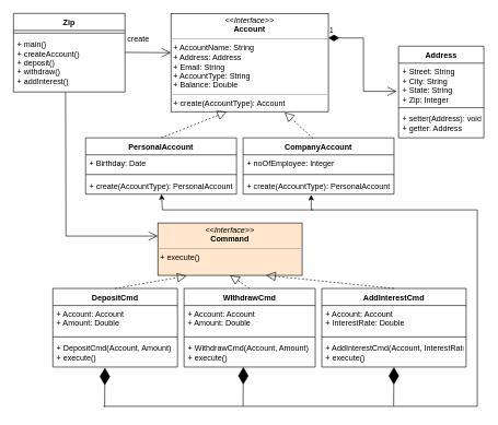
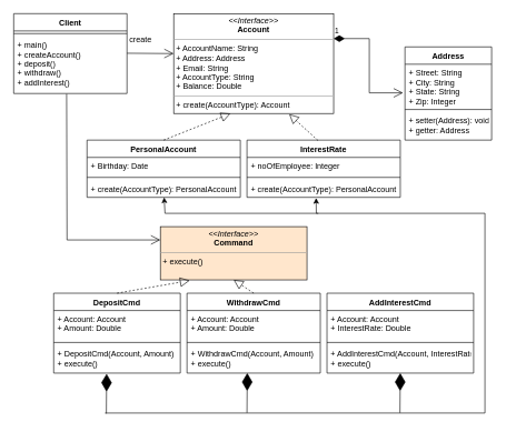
  <mxCell id="0" />
  <mxCell id="1" parent="0" />
  <mxCell id="2" value="&lt;p style=&quot;margin:0px;margin-top:4px;text-align:center;&quot;&gt;&lt;i&gt;&amp;lt;&amp;lt;Interface&amp;gt;&amp;gt;&lt;/i&gt;&lt;br&gt;&lt;b&gt;Account&lt;/b&gt;&lt;/p&gt;&lt;hr size=&quot;1&quot;&gt;&lt;p style=&quot;margin:0px;margin-left:4px;&quot;&gt;+ AccountName: String&lt;br&gt;+ Address: Address&lt;/p&gt;&lt;p style=&quot;margin:0px;margin-left:4px;&quot;&gt;+ Email: String&lt;/p&gt;&lt;p style=&quot;margin:0px;margin-left:4px;&quot;&gt;+ AccountType: String&lt;/p&gt;&lt;p style=&quot;margin:0px;margin-left:4px;&quot;&gt;+ Balance: Double&lt;/p&gt;&lt;hr size=&quot;1&quot;&gt;&lt;p style=&quot;margin:0px;margin-left:4px;&quot;&gt;+ create(AccountType): Account&lt;/p&gt;" style="verticalAlign=top;align=left;overflow=fill;fontSize=12;fontFamily=Helvetica;html=1;" parent="1" vertex="1"><mxGeometry x="260" y="20" width="240" height="150" as="geometry" /></mxCell>
  <mxCell id="3" value="PersonalAccount" style="swimlane;fontStyle=1;align=center;verticalAlign=top;childLayout=stackLayout;horizontal=1;startSize=26;horizontalStack=0;resizeParent=1;resizeParentMax=0;resizeLast=0;collapsible=1;marginBottom=0;" parent="1" vertex="1"><mxGeometry x="130" y="210" width="230" height="86" as="geometry" /></mxCell>
  <mxCell id="4" value="+ Birthday: Date" style="text;strokeColor=none;fillColor=none;align=left;verticalAlign=top;spacingLeft=4;spacingRight=4;overflow=hidden;rotatable=0;points=[[0,0.5],[1,0.5]];portConstraint=eastwest;" parent="3" vertex="1"><mxGeometry y="26" width="230" height="26" as="geometry" /></mxCell>
  <mxCell id="5" value="" style="line;strokeWidth=1;fillColor=none;align=left;verticalAlign=middle;spacingTop=-1;spacingLeft=3;spacingRight=3;rotatable=0;labelPosition=right;points=[];portConstraint=eastwest;" parent="3" vertex="1"><mxGeometry y="52" width="230" height="8" as="geometry" /></mxCell>
  <mxCell id="6" value="+ create(AccountType): PersonalAccount" style="text;strokeColor=none;fillColor=none;align=left;verticalAlign=top;spacingLeft=4;spacingRight=4;overflow=hidden;rotatable=0;points=[[0,0.5],[1,0.5]];portConstraint=eastwest;" parent="3" vertex="1"><mxGeometry y="60" width="230" height="26" as="geometry" /></mxCell>
- <mxCell id="7" value="CompanyAccount" style="swimlane;fontStyle=1;align=center;verticalAlign=top;childLayout=stackLayout;horizontal=1;startSize=26;horizontalStack=0;resizeParent=1;resizeParentMax=0;resizeLast=0;collapsible=1;marginBottom=0;" parent="1" vertex="1"><mxGeometry x="370" y="210" width="230" height="86" as="geometry" /></mxCell>
+ <mxCell id="7" value="InterestRate" style="swimlane;fontStyle=1;align=center;verticalAlign=top;childLayout=stackLayout;horizontal=1;startSize=26;horizontalStack=0;resizeParent=1;resizeParentMax=0;resizeLast=0;collapsible=1;marginBottom=0;" parent="1" vertex="1"><mxGeometry x="370" y="210" width="230" height="86" as="geometry" /></mxCell>
  <mxCell id="8" value="+ noOfEmployee: Integer" style="text;strokeColor=none;fillColor=none;align=left;verticalAlign=top;spacingLeft=4;spacingRight=4;overflow=hidden;rotatable=0;points=[[0,0.5],[1,0.5]];portConstraint=eastwest;" parent="7" vertex="1"><mxGeometry y="26" width="230" height="26" as="geometry" /></mxCell>
  <mxCell id="9" value="" style="line;strokeWidth=1;fillColor=none;align=left;verticalAlign=middle;spacingTop=-1;spacingLeft=3;spacingRight=3;rotatable=0;labelPosition=right;points=[];portConstraint=eastwest;" parent="7" vertex="1"><mxGeometry y="52" width="230" height="8" as="geometry" /></mxCell>
  <mxCell id="10" value="+ create(AccountType): PersonalAccount" style="text;strokeColor=none;fillColor=none;align=left;verticalAlign=top;spacingLeft=4;spacingRight=4;overflow=hidden;rotatable=0;points=[[0,0.5],[1,0.5]];portConstraint=eastwest;" parent="7" vertex="1"><mxGeometry y="60" width="230" height="26" as="geometry" /></mxCell>
  <mxCell id="11" value="Address" style="swimlane;fontStyle=1;align=center;verticalAlign=top;childLayout=stackLayout;horizontal=1;startSize=26;horizontalStack=0;resizeParent=1;resizeParentMax=0;resizeLast=0;collapsible=1;marginBottom=0;" parent="1" vertex="1"><mxGeometry x="607" y="70" width="130" height="140" as="geometry" /></mxCell>
  <mxCell id="12" value="+ Street: String&#10;+ City: String&#10;+ State: String&#10;+ Zip: Integer&#10; " style="text;strokeColor=none;fillColor=none;align=left;verticalAlign=top;spacingLeft=4;spacingRight=4;overflow=hidden;rotatable=0;points=[[0,0.5],[1,0.5]];portConstraint=eastwest;" parent="11" vertex="1"><mxGeometry y="26" width="130" height="64" as="geometry" /></mxCell>
  <mxCell id="13" value="" style="line;strokeWidth=1;fillColor=none;align=left;verticalAlign=middle;spacingTop=-1;spacingLeft=3;spacingRight=3;rotatable=0;labelPosition=right;points=[];portConstraint=eastwest;" parent="11" vertex="1"><mxGeometry y="90" width="130" height="8" as="geometry" /></mxCell>
  <mxCell id="14" value="+ setter(Address): void &#10;+ getter: Address" style="text;strokeColor=none;fillColor=none;align=left;verticalAlign=top;spacingLeft=4;spacingRight=4;overflow=hidden;rotatable=0;points=[[0,0.5],[1,0.5]];portConstraint=eastwest;" parent="11" vertex="1"><mxGeometry y="98" width="130" height="42" as="geometry" /></mxCell>
  <mxCell id="15" value="" style="endArrow=block;dashed=1;endFill=0;endSize=12;html=1;rounded=0;exitX=0.463;exitY=0.007;exitDx=0;exitDy=0;exitPerimeter=0;entryX=0.722;entryY=1.007;entryDx=0;entryDy=0;entryPerimeter=0;" parent="1" source="7" target="2" edge="1"><mxGeometry width="160" relative="1" as="geometry"><mxPoint x="830" y="240" as="sourcePoint" /><mxPoint x="990" y="240" as="targetPoint" /></mxGeometry></mxCell>
  <mxCell id="16" value="" style="endArrow=block;dashed=1;endFill=0;endSize=12;html=1;rounded=0;exitX=0.5;exitY=0;exitDx=0;exitDy=0;entryX=0.355;entryY=1.001;entryDx=0;entryDy=0;entryPerimeter=0;" parent="1" source="3" target="2" edge="1"><mxGeometry width="160" relative="1" as="geometry"><mxPoint x="450" y="240" as="sourcePoint" /><mxPoint x="610" y="240" as="targetPoint" /></mxGeometry></mxCell>
  <mxCell id="17" value="&lt;p style=&quot;margin:0px;margin-top:4px;text-align:center;&quot;&gt;&lt;i&gt;&amp;lt;&amp;lt;Interface&amp;gt;&amp;gt;&lt;/i&gt;&lt;br&gt;&lt;b&gt;Command&lt;/b&gt;&lt;/p&gt;&lt;hr size=&quot;1&quot;&gt;&lt;p style=&quot;margin:0px;margin-left:4px;&quot;&gt;+ execute()&lt;/p&gt;" style="verticalAlign=top;align=left;overflow=fill;fontSize=12;fontFamily=Helvetica;html=1;fillColor=#ffe6cc;" parent="1" vertex="1"><mxGeometry x="240" y="340" width="220" height="80" as="geometry" /></mxCell>
  <mxCell id="18" value="DepositCmd" style="swimlane;fontStyle=1;align=center;verticalAlign=top;childLayout=stackLayout;horizontal=1;startSize=26;horizontalStack=0;resizeParent=1;resizeParentMax=0;resizeLast=0;collapsible=1;marginBottom=0;" parent="1" vertex="1"><mxGeometry x="80" y="440" width="190" height="120" as="geometry" /></mxCell>
  <mxCell id="19" value="+ Account: Account&#10;+ Amount: Double" style="text;strokeColor=none;fillColor=none;align=left;verticalAlign=top;spacingLeft=4;spacingRight=4;overflow=hidden;rotatable=0;points=[[0,0.5],[1,0.5]];portConstraint=eastwest;" parent="18" vertex="1"><mxGeometry y="26" width="190" height="44" as="geometry" /></mxCell>
  <mxCell id="20" value="" style="line;strokeWidth=1;fillColor=none;align=left;verticalAlign=middle;spacingTop=-1;spacingLeft=3;spacingRight=3;rotatable=0;labelPosition=right;points=[];portConstraint=eastwest;" parent="18" vertex="1"><mxGeometry y="70" width="190" height="8" as="geometry" /></mxCell>
  <mxCell id="21" value="+ DepositCmd(Account, Amount)&#10;+ execute()" style="text;strokeColor=none;fillColor=none;align=left;verticalAlign=top;spacingLeft=4;spacingRight=4;overflow=hidden;rotatable=0;points=[[0,0.5],[1,0.5]];portConstraint=eastwest;" parent="18" vertex="1"><mxGeometry y="78" width="190" height="42" as="geometry" /></mxCell>
  <mxCell id="22" value="WithdrawCmd" style="swimlane;fontStyle=1;align=center;verticalAlign=top;childLayout=stackLayout;horizontal=1;startSize=26;horizontalStack=0;resizeParent=1;resizeParentMax=0;resizeLast=0;collapsible=1;marginBottom=0;" parent="1" vertex="1"><mxGeometry x="280" y="440" width="200" height="120" as="geometry" /></mxCell>
  <mxCell id="23" value="+ Account: Account&#10;+ Amount: Double" style="text;strokeColor=none;fillColor=none;align=left;verticalAlign=top;spacingLeft=4;spacingRight=4;overflow=hidden;rotatable=0;points=[[0,0.5],[1,0.5]];portConstraint=eastwest;" parent="22" vertex="1"><mxGeometry y="26" width="200" height="44" as="geometry" /></mxCell>
  <mxCell id="24" value="" style="line;strokeWidth=1;fillColor=none;align=left;verticalAlign=middle;spacingTop=-1;spacingLeft=3;spacingRight=3;rotatable=0;labelPosition=right;points=[];portConstraint=eastwest;" parent="22" vertex="1"><mxGeometry y="70" width="200" height="8" as="geometry" /></mxCell>
  <mxCell id="25" value="+ WithdrawCmd(Account, Amount)&#10;+ execute()" style="text;strokeColor=none;fillColor=none;align=left;verticalAlign=top;spacingLeft=4;spacingRight=4;overflow=hidden;rotatable=0;points=[[0,0.5],[1,0.5]];portConstraint=eastwest;" parent="22" vertex="1"><mxGeometry y="78" width="200" height="42" as="geometry" /></mxCell>
  <mxCell id="26" value="AddInterestCmd" style="swimlane;fontStyle=1;align=center;verticalAlign=top;childLayout=stackLayout;horizontal=1;startSize=26;horizontalStack=0;resizeParent=1;resizeParentMax=0;resizeLast=0;collapsible=1;marginBottom=0;" parent="1" vertex="1"><mxGeometry x="490" y="440" width="220" height="120" as="geometry" /></mxCell>
  <mxCell id="27" value="+ Account: Account&#10;+ InterestRate: Double" style="text;strokeColor=none;fillColor=none;align=left;verticalAlign=top;spacingLeft=4;spacingRight=4;overflow=hidden;rotatable=0;points=[[0,0.5],[1,0.5]];portConstraint=eastwest;" parent="26" vertex="1"><mxGeometry y="26" width="220" height="44" as="geometry" /></mxCell>
  <mxCell id="28" value="" style="line;strokeWidth=1;fillColor=none;align=left;verticalAlign=middle;spacingTop=-1;spacingLeft=3;spacingRight=3;rotatable=0;labelPosition=right;points=[];portConstraint=eastwest;" parent="26" vertex="1"><mxGeometry y="70" width="220" height="8" as="geometry" /></mxCell>
  <mxCell id="29" value="+ AddInterestCmd(Account, InterestRate)&#10;+ execute()" style="text;strokeColor=none;fillColor=none;align=left;verticalAlign=top;spacingLeft=4;spacingRight=4;overflow=hidden;rotatable=0;points=[[0,0.5],[1,0.5]];portConstraint=eastwest;" parent="26" vertex="1"><mxGeometry y="78" width="220" height="42" as="geometry" /></mxCell>
  <mxCell id="30" value="" style="endArrow=block;dashed=1;endFill=0;endSize=12;html=1;rounded=0;exitX=0.5;exitY=0;exitDx=0;exitDy=0;entryX=0.2;entryY=1.012;entryDx=0;entryDy=0;entryPerimeter=0;" parent="1" source="18" target="17" edge="1"><mxGeometry width="160" relative="1" as="geometry"><mxPoint x="490" y="550" as="sourcePoint" /><mxPoint x="650" y="550" as="targetPoint" /></mxGeometry></mxCell>
  <mxCell id="31" value="" style="endArrow=block;dashed=1;endFill=0;endSize=12;html=1;rounded=0;exitX=0.5;exitY=0;exitDx=0;exitDy=0;entryX=0.5;entryY=1;entryDx=0;entryDy=0;" parent="1" source="22" target="17" edge="1"><mxGeometry width="160" relative="1" as="geometry"><mxPoint x="490" y="550" as="sourcePoint" /><mxPoint x="650" y="550" as="targetPoint" /></mxGeometry></mxCell>
- <mxCell id="32" value="" style="endArrow=block;dashed=1;endFill=0;endSize=12;html=1;rounded=0;exitX=0.5;exitY=0;exitDx=0;exitDy=0;entryX=0.75;entryY=1;entryDx=0;entryDy=0;" parent="1" source="26" target="17" edge="1"><mxGeometry width="160" relative="1" as="geometry"><mxPoint x="490" y="550" as="sourcePoint" /><mxPoint x="650" y="550" as="targetPoint" /></mxGeometry></mxCell>
- <mxCell id="33" value="Zip" style="swimlane;fontStyle=1;align=center;verticalAlign=top;childLayout=stackLayout;horizontal=1;startSize=26;horizontalStack=0;resizeParent=1;resizeParentMax=0;resizeLast=0;collapsible=1;marginBottom=0;" parent="1" vertex="1"><mxGeometry x="20" y="20" width="170" height="120" as="geometry" /></mxCell>
+ <mxCell id="33" value="Client" style="swimlane;fontStyle=1;align=center;verticalAlign=top;childLayout=stackLayout;horizontal=1;startSize=26;horizontalStack=0;resizeParent=1;resizeParentMax=0;resizeLast=0;collapsible=1;marginBottom=0;" parent="1" vertex="1"><mxGeometry x="20" y="20" width="170" height="120" as="geometry" /></mxCell>
  <mxCell id="34" value="" style="line;strokeWidth=1;fillColor=none;align=left;verticalAlign=middle;spacingTop=-1;spacingLeft=3;spacingRight=3;rotatable=0;labelPosition=right;points=[];portConstraint=eastwest;" parent="33" vertex="1"><mxGeometry y="26" width="170" height="8" as="geometry" /></mxCell>
  <mxCell id="35" value="+ main()&#10;+ createAccount()&#10;+ deposit()&#10;+ withdraw()&#10;+ addInterest()" style="text;strokeColor=none;fillColor=none;align=left;verticalAlign=top;spacingLeft=4;spacingRight=4;overflow=hidden;rotatable=0;points=[[0,0.5],[1,0.5]];portConstraint=eastwest;" parent="33" vertex="1"><mxGeometry y="34" width="170" height="86" as="geometry" /></mxCell>
  <mxCell id="36" value="1" style="endArrow=open;html=1;endSize=12;startArrow=diamondThin;startSize=14;startFill=1;edgeStyle=orthogonalEdgeStyle;align=left;verticalAlign=bottom;rounded=0;entryX=-0.022;entryY=0.672;entryDx=0;entryDy=0;exitX=1;exitY=0.25;exitDx=0;exitDy=0;entryPerimeter=0;" parent="1" source="2" target="12" edge="1"><mxGeometry x="-1" y="3" relative="1" as="geometry"><mxPoint x="567" y="20" as="sourcePoint" /><mxPoint x="647" y="50" as="targetPoint" /></mxGeometry></mxCell>
  <mxCell id="37" value="" style="endArrow=open;endFill=1;endSize=12;html=1;rounded=0;" parent="1" edge="1"><mxGeometry width="160" relative="1" as="geometry"><mxPoint x="190" y="79.5" as="sourcePoint" /><mxPoint x="260" y="80" as="targetPoint" /></mxGeometry></mxCell>
  <mxCell id="38" value="create" style="text;html=1;align=center;verticalAlign=middle;resizable=0;points=[];autosize=1;strokeColor=none;fillColor=none;" parent="1" vertex="1"><mxGeometry x="180" y="45" width="60" height="30" as="geometry" /></mxCell>
  <mxCell id="39" value="" style="endArrow=open;endFill=1;endSize=12;html=1;rounded=0;exitX=0.467;exitY=1.007;exitDx=0;exitDy=0;exitPerimeter=0;entryX=0;entryY=0.25;entryDx=0;entryDy=0;" parent="1" source="35" target="17" edge="1"><mxGeometry width="160" relative="1" as="geometry"><mxPoint x="60" y="410" as="sourcePoint" /><mxPoint x="220" y="410" as="targetPoint" /><Array as="points"><mxPoint x="100" y="360" /></Array></mxGeometry></mxCell>
  <mxCell id="40" value="" style="endArrow=diamondThin;endFill=1;endSize=24;html=1;rounded=0;entryX=0.418;entryY=1.024;entryDx=0;entryDy=0;entryPerimeter=0;" edge="1" parent="1" target="21"><mxGeometry width="160" relative="1" as="geometry"><mxPoint x="159" y="620.8" as="sourcePoint" /><mxPoint x="437" y="380" as="targetPoint" /></mxGeometry></mxCell>
  <mxCell id="41" value="" style="endArrow=diamondThin;endFill=1;endSize=24;html=1;rounded=0;entryX=0.418;entryY=1.024;entryDx=0;entryDy=0;entryPerimeter=0;" edge="1" parent="1"><mxGeometry width="160" relative="1" as="geometry"><mxPoint x="370" y="619.79" as="sourcePoint" /><mxPoint x="370.42" y="559.998" as="targetPoint" /></mxGeometry></mxCell>
  <mxCell id="42" value="" style="endArrow=diamondThin;endFill=1;endSize=24;html=1;rounded=0;entryX=0.418;entryY=1.024;entryDx=0;entryDy=0;entryPerimeter=0;" edge="1" parent="1"><mxGeometry width="160" relative="1" as="geometry"><mxPoint x="599.5" y="619.79" as="sourcePoint" /><mxPoint x="599.92" y="559.998" as="targetPoint" /></mxGeometry></mxCell>
  <mxCell id="43" value="" style="endArrow=none;html=1;rounded=0;" edge="1" parent="1"><mxGeometry width="50" height="50" relative="1" as="geometry"><mxPoint x="157" y="620" as="sourcePoint" /><mxPoint x="727" y="620" as="targetPoint" /></mxGeometry></mxCell>
  <mxCell id="44" value="" style="endArrow=none;html=1;rounded=0;" edge="1" parent="1"><mxGeometry width="50" height="50" relative="1" as="geometry"><mxPoint x="727" y="620" as="sourcePoint" /><mxPoint x="727" y="320" as="targetPoint" /></mxGeometry></mxCell>
  <mxCell id="45" value="" style="endArrow=classic;html=1;rounded=0;entryX=0.451;entryY=1.038;entryDx=0;entryDy=0;entryPerimeter=0;" edge="1" parent="1" target="10"><mxGeometry width="50" height="50" relative="1" as="geometry"><mxPoint x="727" y="320" as="sourcePoint" /><mxPoint x="387" y="340" as="targetPoint" /><Array as="points"><mxPoint x="474" y="320" /></Array></mxGeometry></mxCell>
  <mxCell id="46" value="" style="endArrow=classic;html=1;rounded=0;" edge="1" parent="1" target="6"><mxGeometry width="50" height="50" relative="1" as="geometry"><mxPoint x="477" y="320" as="sourcePoint" /><mxPoint x="387" y="340" as="targetPoint" /><Array as="points"><mxPoint x="247" y="320" /></Array></mxGeometry></mxCell>
